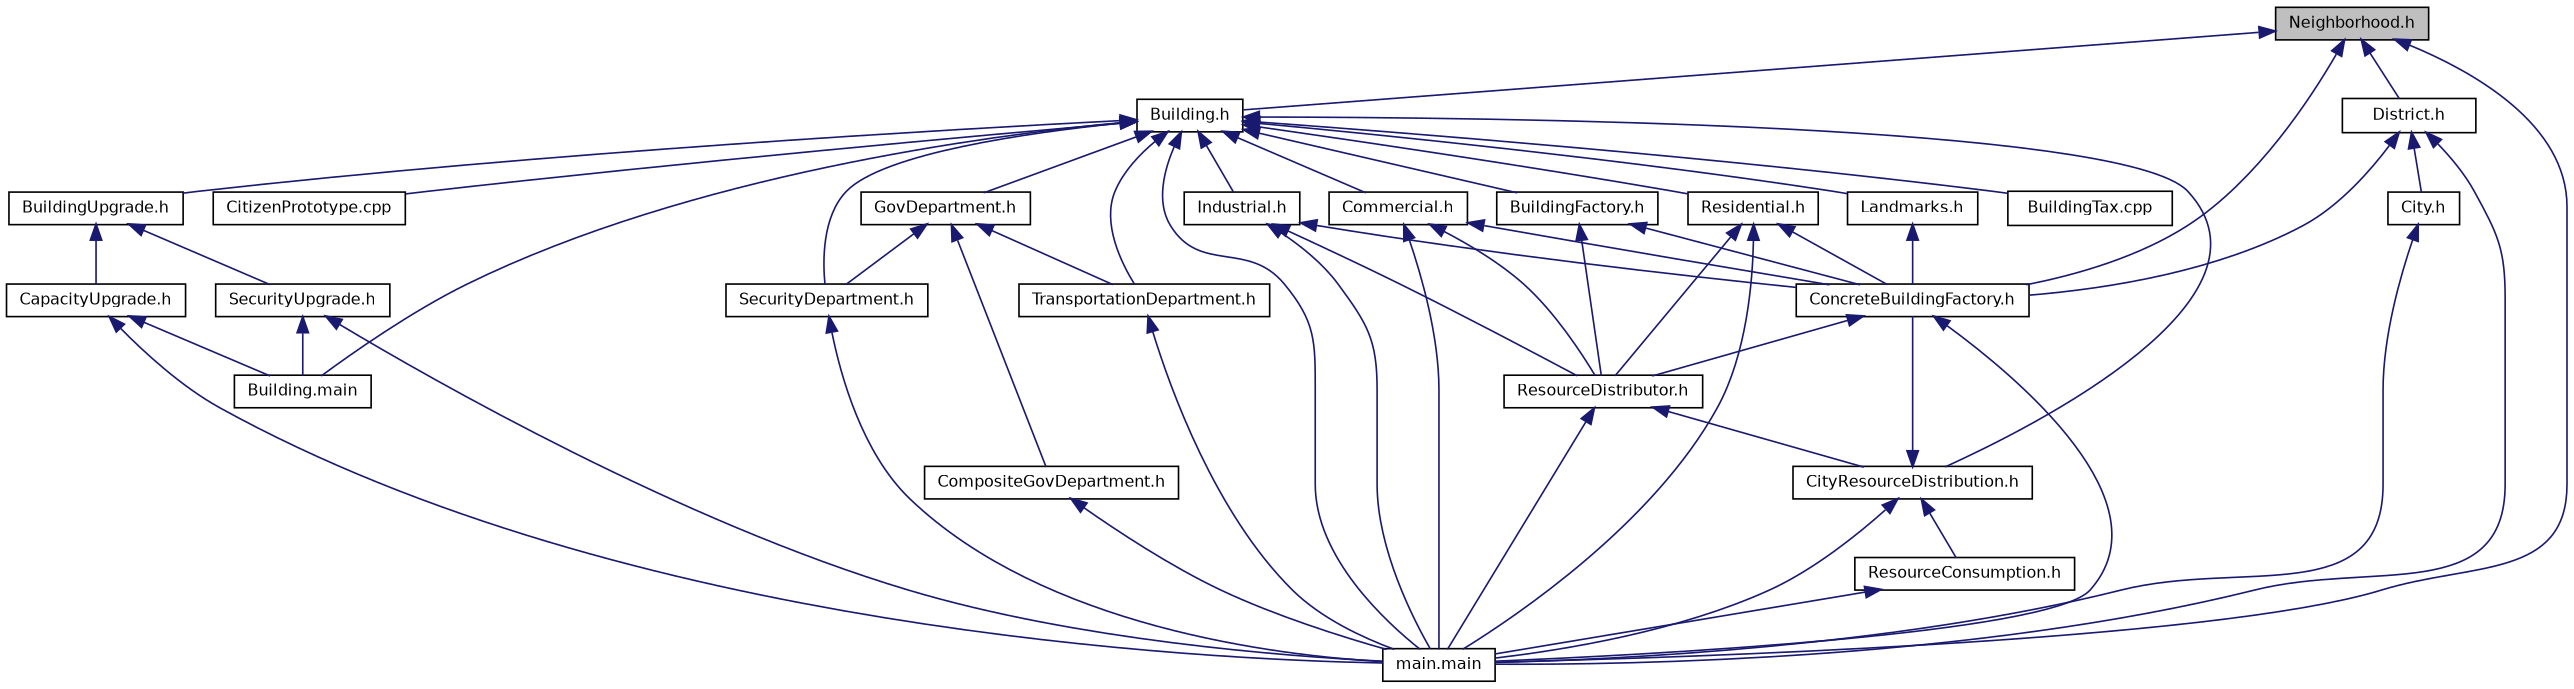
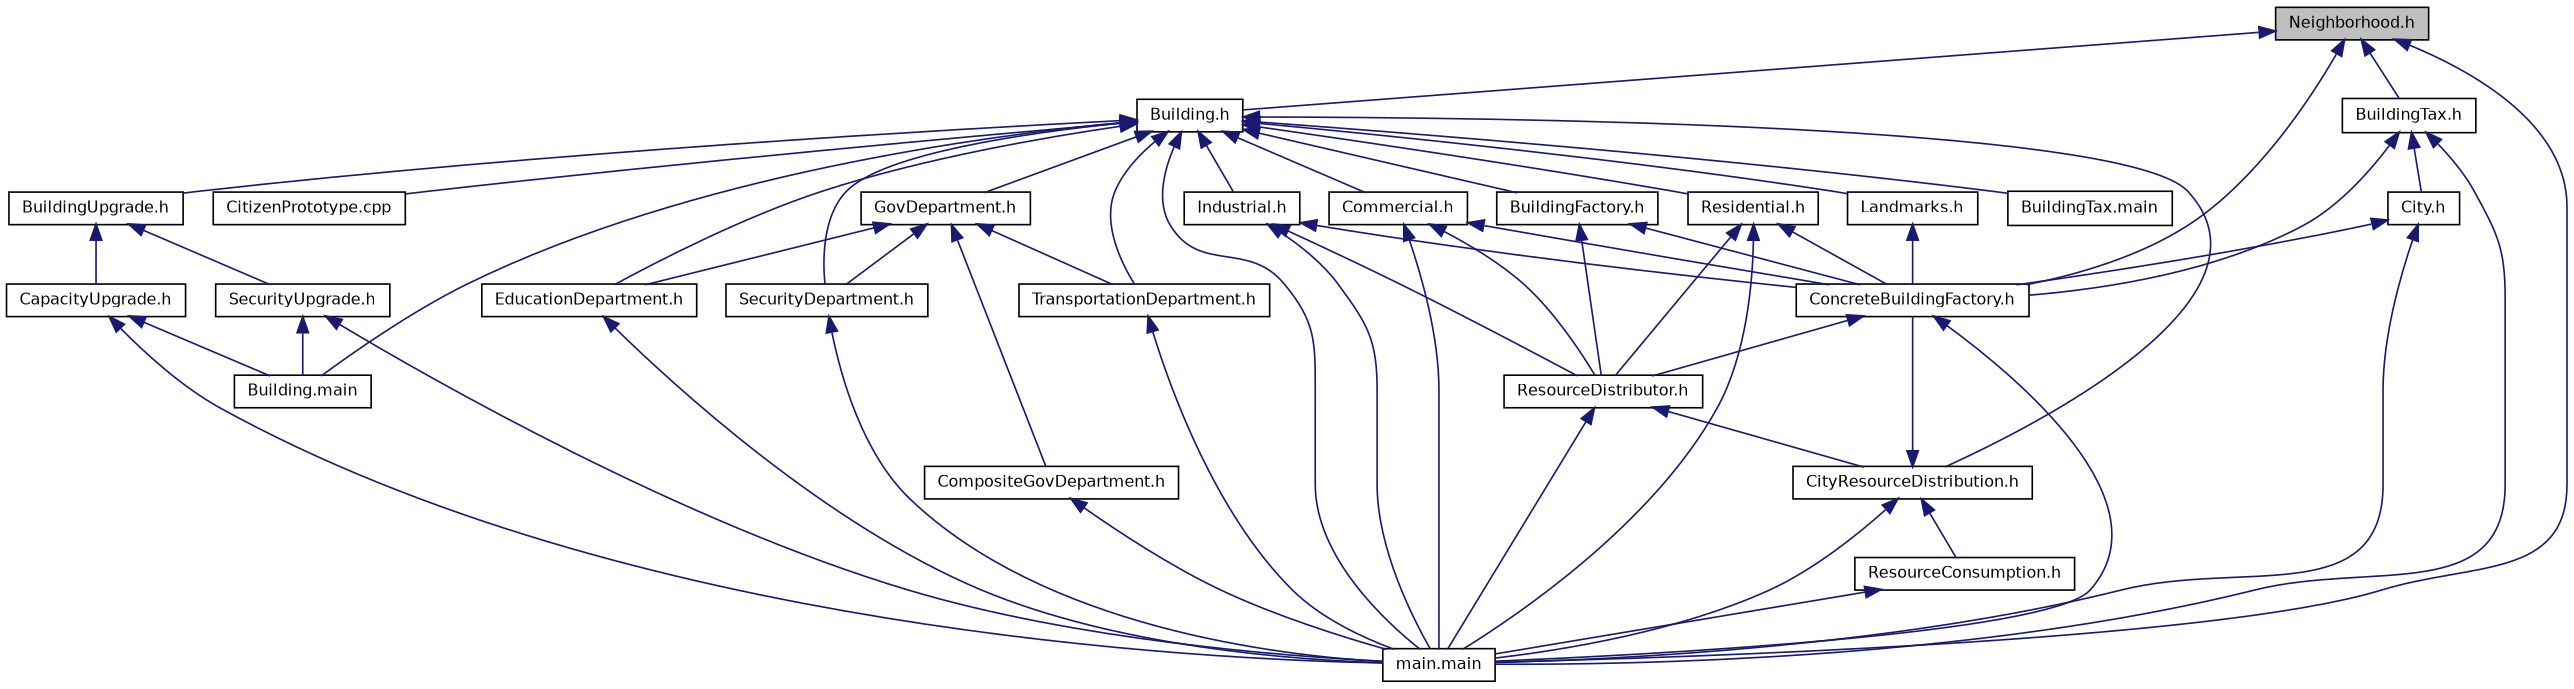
  digraph {
    node [color=black fillcolor=white fontname=Helvetica fontsize=10 shape=record style=filled]
    edge [color=midnightblue dir=back fontname=Helvetica fontsize=10 labelfontname=Helvetica labelfontsize=10 style=solid]
    n1 [fillcolor=grey75 fontcolor=black height=0.2 label="Neighborhood.h" width=0.4]
    n2 [height=0.2 label="Building.h" width=0.4]
    n3 [height=0.2 label="ConcreteBuildingFactory.h" width=0.4]
    n4 [height=0.2 label="main.main" width=0.4]
-   n5 [height=0.2 label="District.h" width=0.4]
+   n5 [height=0.2 label="BuildingTax.h" width=0.4]
    n6 [height=0.2 label="Building.main" width=0.4]
    n7 [height=0.2 label="BuildingFactory.h" width=0.4]
    n8 [height=0.2 label="CityResourceDistribution.h" width=0.4]
-   n9 [height=0.2 label="BuildingTax.cpp" width=0.4]
+   n9 [height=0.2 label="BuildingTax.main" width=0.4]
    n10 [height=0.2 label="BuildingUpgrade.h" width=0.4]
    n11 [height=0.2 label="CitizenPrototype.cpp" width=0.4]
    n12 [height=0.2 label="Commercial.h" width=0.4]
+   n13 [height=0.2 label="EducationDepartment.h" width=0.4]
    n14 [height=0.2 label="GovDepartment.h" width=0.4]
    n15 [height=0.2 label="SecurityDepartment.h" width=0.4]
    n16 [height=0.2 label="TransportationDepartment.h" width=0.4]
    n17 [height=0.2 label="Industrial.h" width=0.4]
    n18 [height=0.2 label="Landmarks.h" width=0.4]
    n19 [height=0.2 label="Residential.h" width=0.4]
    n20 [height=0.2 label="ResourceDistributor.h" width=0.4]
    n21 [height=0.2 label="City.h" width=0.4]
    n22 [height=0.2 label="ResourceConsumption.h" width=0.4]
    n23 [height=0.2 label="CapacityUpgrade.h" width=0.4]
    n24 [height=0.2 label="SecurityUpgrade.h" width=0.4]
    n25 [height=0.2 label="CompositeGovDepartment.h" width=0.4]
    n1 -> n2
    n1 -> n3
    n1 -> n4
    n1 -> n5
    n2 -> n4
    n2 -> n6
    n2 -> n7
    n2 -> n8
    n2 -> n9
    n2 -> n10
    n2 -> n11
    n2 -> n12
+   n2 -> n13
    n2 -> n14
    n2 -> n15
    n2 -> n16
    n2 -> n17
    n2 -> n18
    n2 -> n19
    n3 -> n4
    n3 -> n20
    n5 -> n3
    n5 -> n4
    n5 -> n21
    n7 -> n3
    n7 -> n20
    n8 -> n3
    n8 -> n4
    n8 -> n22
    n10 -> n23
    n10 -> n24
    n12 -> n3
    n12 -> n4
    n12 -> n20
+   n13 -> n4
+   n14 -> n13
    n14 -> n15
    n14 -> n16
    n14 -> n25
    n15 -> n4
    n16 -> n4
    n17 -> n3
    n17 -> n4
    n17 -> n20
    n18 -> n3
    n19 -> n3
    n19 -> n4
    n19 -> n20
    n20 -> n4
    n20 -> n8
+   n21 -> n3
    n21 -> n4
    n22 -> n4
    n23 -> n4
    n23 -> n6
    n24 -> n4
    n24 -> n6
    n25 -> n4
  }
